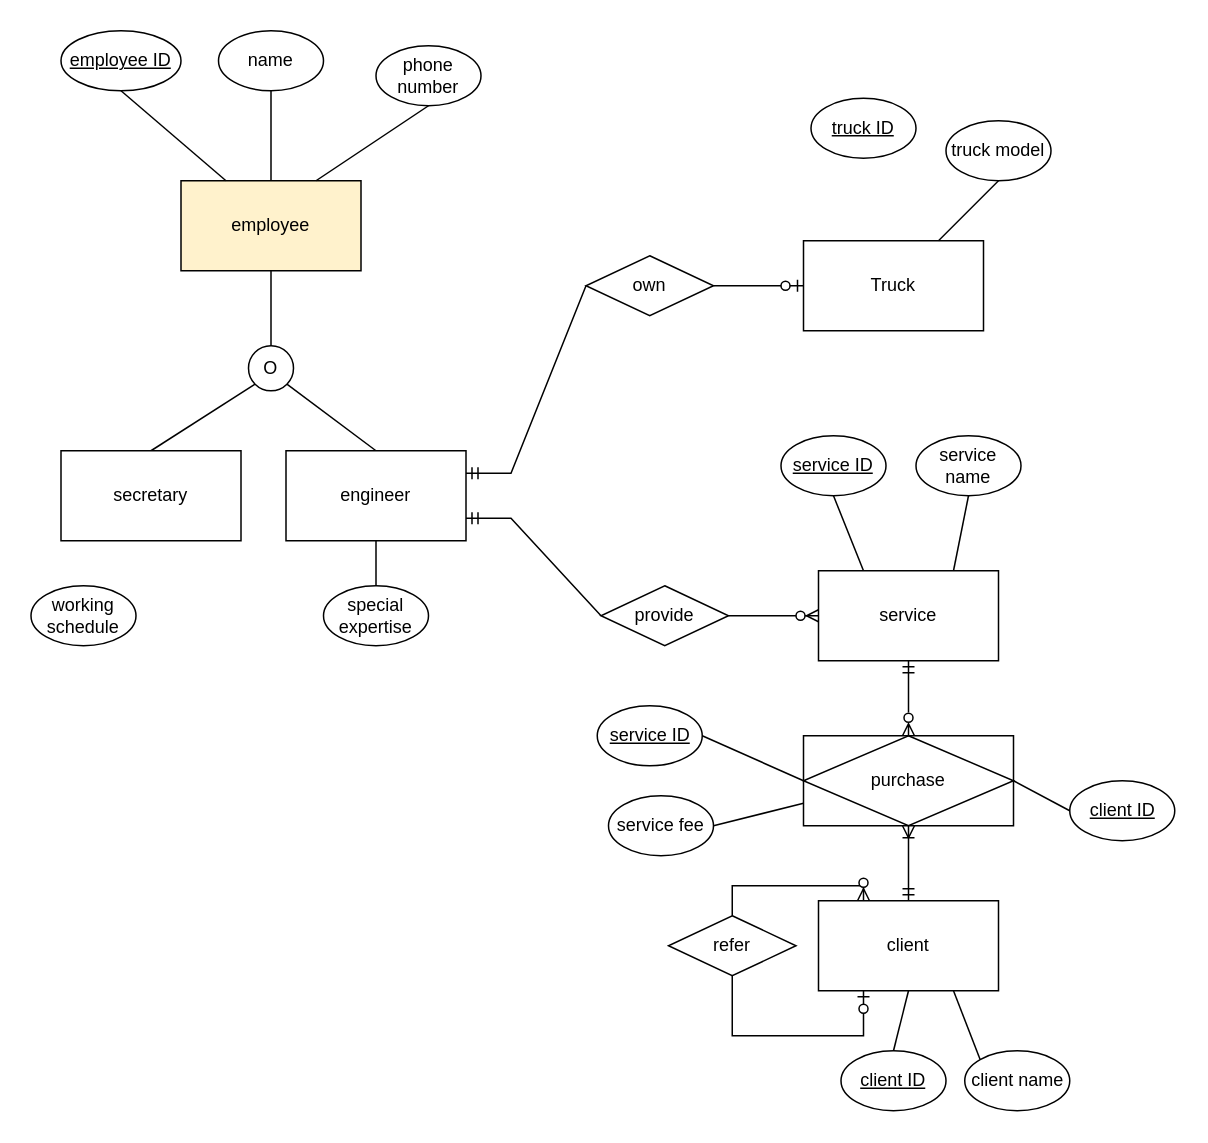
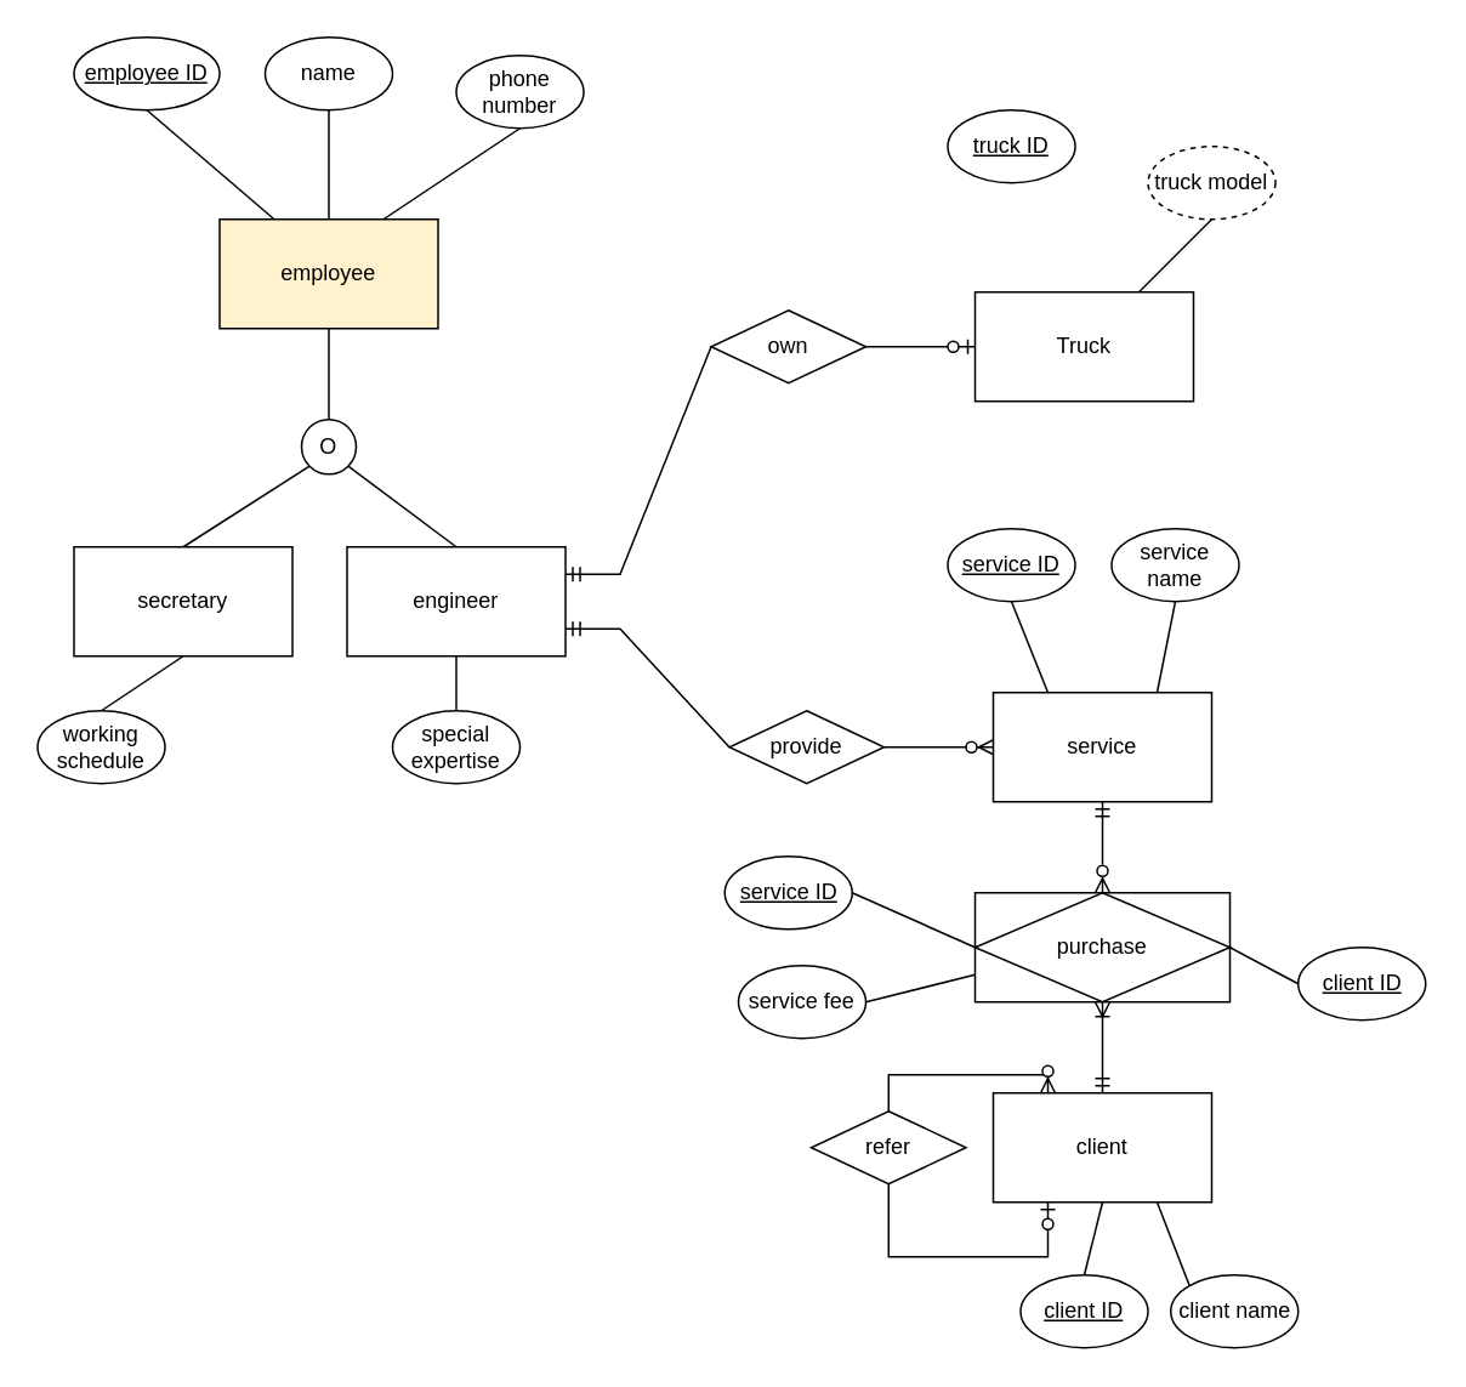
  <mxCell id="0" />
  <mxCell id="1" parent="0" />
  <mxCell id="2" value="" style="fontSize=12;html=1;endArrow=ERmandOne;rounded=0;labelBackgroundColor=default;strokeColor=default;fontFamily=Helvetica;fontColor=default;shape=connector;exitX=0;exitY=0.5;exitDx=0;exitDy=0;entryX=1;entryY=0.25;entryDx=0;entryDy=0;" parent="1" source="21" target="8" edge="1"><mxGeometry width="100" height="100" relative="1" as="geometry"><mxPoint x="370" y="329.5" as="sourcePoint" /><mxPoint x="350" y="360" as="targetPoint" /><Array as="points"><mxPoint x="340" y="315" /></Array></mxGeometry></mxCell>
  <mxCell id="3" value="employee" style="rounded=0;whiteSpace=wrap;html=1;fillColor=#fff2cc;" parent="1" vertex="1"><mxGeometry x="120" y="120" width="120" height="60" as="geometry" /></mxCell>
  <mxCell id="4" value="O" style="ellipse;whiteSpace=wrap;html=1;aspect=fixed;" parent="1" vertex="1"><mxGeometry x="165" y="230" width="30" height="30" as="geometry" /></mxCell>
  <mxCell id="5" value="" style="endArrow=none;html=1;rounded=0;entryX=0.5;entryY=1;entryDx=0;entryDy=0;exitX=0.5;exitY=0;exitDx=0;exitDy=0;" parent="1" source="4" target="3" edge="1"><mxGeometry width="50" height="50" relative="1" as="geometry"><mxPoint x="220" y="230" as="sourcePoint" /><mxPoint x="200" y="190" as="targetPoint" /></mxGeometry></mxCell>
  <mxCell id="6" value="" style="endArrow=none;html=1;rounded=0;entryX=0;entryY=1;entryDx=0;entryDy=0;exitX=0.5;exitY=0;exitDx=0;exitDy=0;" parent="1" source="9" target="4" edge="1"><mxGeometry width="50" height="50" relative="1" as="geometry"><mxPoint x="115" y="300" as="sourcePoint" /><mxPoint x="165" y="250" as="targetPoint" /></mxGeometry></mxCell>
  <mxCell id="7" value="" style="endArrow=none;html=1;rounded=0;exitX=1;exitY=1;exitDx=0;exitDy=0;entryX=0.5;entryY=0;entryDx=0;entryDy=0;" parent="1" source="4" target="8" edge="1"><mxGeometry width="50" height="50" relative="1" as="geometry"><mxPoint x="195" y="250" as="sourcePoint" /><mxPoint x="240" y="300" as="targetPoint" /></mxGeometry></mxCell>
  <mxCell id="8" value="engineer" style="rounded=0;whiteSpace=wrap;html=1;" parent="1" vertex="1"><mxGeometry x="190" y="300" width="120" height="60" as="geometry" /></mxCell>
  <mxCell id="9" value="secretary" style="rounded=0;whiteSpace=wrap;html=1;" parent="1" vertex="1"><mxGeometry x="40" y="300" width="120" height="60" as="geometry" /></mxCell>
  <mxCell id="10" value="" style="endArrow=none;html=1;rounded=0;exitX=0.75;exitY=0;exitDx=0;exitDy=0;entryX=0.5;entryY=1;entryDx=0;entryDy=0;" parent="1" source="3" target="13" edge="1"><mxGeometry width="50" height="50" relative="1" as="geometry"><mxPoint x="220" y="120" as="sourcePoint" /><mxPoint x="270" y="70" as="targetPoint" /><Array as="points"><mxPoint x="240" y="100" /></Array></mxGeometry></mxCell>
  <mxCell id="11" value="" style="endArrow=none;html=1;rounded=0;exitX=0.5;exitY=0;exitDx=0;exitDy=0;entryX=0.5;entryY=1;entryDx=0;entryDy=0;" parent="1" source="3" target="14" edge="1"><mxGeometry width="50" height="50" relative="1" as="geometry"><mxPoint x="230" y="70" as="sourcePoint" /><mxPoint x="230" y="10" as="targetPoint" /></mxGeometry></mxCell>
  <mxCell id="12" value="" style="endArrow=none;html=1;rounded=0;exitX=0.25;exitY=0;exitDx=0;exitDy=0;entryX=0.5;entryY=1;entryDx=0;entryDy=0;" parent="1" source="3" target="15" edge="1"><mxGeometry width="50" height="50" relative="1" as="geometry"><mxPoint x="100" y="130" as="sourcePoint" /><mxPoint x="50" y="70" as="targetPoint" /></mxGeometry></mxCell>
  <mxCell id="13" value="phone number" style="ellipse;whiteSpace=wrap;html=1;" parent="1" vertex="1"><mxGeometry x="250" y="30" width="70" height="40" as="geometry" /></mxCell>
  <mxCell id="14" value="name" style="ellipse;whiteSpace=wrap;html=1;" parent="1" vertex="1"><mxGeometry x="145" y="20" width="70" height="40" as="geometry" /></mxCell>
  <mxCell id="15" value="&lt;u&gt;employee ID&lt;/u&gt;" style="ellipse;whiteSpace=wrap;html=1;" parent="1" vertex="1"><mxGeometry x="40" y="20" width="80" height="40" as="geometry" /></mxCell>
  <mxCell id="16" value="special expertise" style="ellipse;whiteSpace=wrap;html=1;" parent="1" vertex="1"><mxGeometry x="215" y="390" width="70" height="40" as="geometry" /></mxCell>
+ <mxCell id="17" value="" style="endArrow=none;html=1;rounded=0;entryX=0.5;entryY=1;entryDx=0;entryDy=0;exitX=0.5;exitY=0;exitDx=0;exitDy=0;" parent="1" source="19" target="9" edge="1"><mxGeometry width="50" height="50" relative="1" as="geometry"><mxPoint x="60" y="390" as="sourcePoint" /><mxPoint x="90" y="360" as="targetPoint" /></mxGeometry></mxCell>
  <mxCell id="18" value="" style="endArrow=none;html=1;rounded=0;entryX=0.5;entryY=1;entryDx=0;entryDy=0;exitX=0.5;exitY=0;exitDx=0;exitDy=0;" parent="1" source="16" target="8" edge="1"><mxGeometry width="50" height="50" relative="1" as="geometry"><mxPoint x="240" y="390" as="sourcePoint" /><mxPoint x="240" y="360" as="targetPoint" /></mxGeometry></mxCell>
  <mxCell id="19" value="working schedule" style="ellipse;whiteSpace=wrap;html=1;" parent="1" vertex="1"><mxGeometry x="20" y="390" width="70" height="40" as="geometry" /></mxCell>
  <mxCell id="20" value="Truck" style="rounded=0;whiteSpace=wrap;html=1;" parent="1" vertex="1"><mxGeometry x="535" y="160" width="120" height="60" as="geometry" /></mxCell>
  <mxCell id="21" value="own" style="shape=rhombus;perimeter=rhombusPerimeter;whiteSpace=wrap;html=1;align=center;fontFamily=Helvetica;fontSize=12;fontColor=default;" parent="1" vertex="1"><mxGeometry x="390" y="170" width="85" height="40" as="geometry" /></mxCell>
  <mxCell id="22" value="" style="edgeStyle=entityRelationEdgeStyle;fontSize=12;html=1;endArrow=ERzeroToOne;endFill=1;rounded=0;labelBackgroundColor=default;strokeColor=default;fontFamily=Helvetica;fontColor=default;shape=connector;entryX=0;entryY=0.5;entryDx=0;entryDy=0;exitX=1;exitY=0.5;exitDx=0;exitDy=0;" parent="1" source="21" target="20" edge="1"><mxGeometry width="100" height="100" relative="1" as="geometry"><mxPoint x="480" y="190" as="sourcePoint" /><mxPoint x="527.5" y="189.5" as="targetPoint" /></mxGeometry></mxCell>
- <mxCell id="23" value="&lt;u&gt;truck ID&lt;/u&gt;" style="ellipse;whiteSpace=wrap;html=1;" parent="1" vertex="1"><mxGeometry x="540" y="65" width="70" height="40" as="geometry" /></mxCell>
+ <mxCell id="23" value="&lt;u&gt;truck ID&lt;/u&gt;" style="ellipse;whiteSpace=wrap;html=1;" parent="1" vertex="1"><mxGeometry x="520" y="60" width="70" height="40" as="geometry" /></mxCell>
  <mxCell id="24" value="" style="endArrow=none;html=1;rounded=0;labelBackgroundColor=default;strokeColor=default;fontFamily=Helvetica;fontSize=12;fontColor=default;shape=connector;entryX=0.5;entryY=1;entryDx=0;entryDy=0;exitX=0.75;exitY=0;exitDx=0;exitDy=0;" parent="1" source="20" target="25" edge="1"><mxGeometry width="50" height="50" relative="1" as="geometry"><mxPoint x="615" y="150" as="sourcePoint" /><mxPoint x="665" y="100" as="targetPoint" /></mxGeometry></mxCell>
- <mxCell id="25" value="truck model" style="ellipse;whiteSpace=wrap;html=1;" parent="1" vertex="1"><mxGeometry x="630" y="80" width="70" height="40" as="geometry" /></mxCell>
+ <mxCell id="25" value="truck model" style="ellipse;whiteSpace=wrap;html=1;dashed=1;" parent="1" vertex="1"><mxGeometry x="630" y="80" width="70" height="40" as="geometry" /></mxCell>
  <mxCell id="26" value="" style="fontSize=12;html=1;endArrow=ERmandOne;rounded=0;labelBackgroundColor=default;strokeColor=default;fontFamily=Helvetica;fontColor=default;shape=connector;entryX=1;entryY=0.75;entryDx=0;entryDy=0;exitX=0;exitY=0.5;exitDx=0;exitDy=0;" parent="1" source="28" target="8" edge="1"><mxGeometry width="100" height="100" relative="1" as="geometry"><mxPoint x="370" y="410" as="sourcePoint" /><mxPoint x="310" y="345" as="targetPoint" /><Array as="points"><mxPoint x="340" y="345" /></Array></mxGeometry></mxCell>
  <mxCell id="27" value="service" style="rounded=0;whiteSpace=wrap;html=1;" parent="1" vertex="1"><mxGeometry x="545" y="380" width="120" height="60" as="geometry" /></mxCell>
  <mxCell id="28" value="provide" style="shape=rhombus;perimeter=rhombusPerimeter;whiteSpace=wrap;html=1;align=center;fontFamily=Helvetica;fontSize=12;fontColor=default;" parent="1" vertex="1"><mxGeometry x="400" y="390" width="85" height="40" as="geometry" /></mxCell>
  <mxCell id="29" value="&lt;u&gt;service ID&lt;/u&gt;" style="ellipse;whiteSpace=wrap;html=1;" parent="1" vertex="1"><mxGeometry x="520" y="290" width="70" height="40" as="geometry" /></mxCell>
  <mxCell id="30" value="" style="endArrow=none;html=1;rounded=0;exitX=0.25;exitY=0;exitDx=0;exitDy=0;entryX=0.5;entryY=1;entryDx=0;entryDy=0;" parent="1" source="27" target="29" edge="1"><mxGeometry width="50" height="50" relative="1" as="geometry"><mxPoint x="580" y="380" as="sourcePoint" /><mxPoint x="530" y="320" as="targetPoint" /></mxGeometry></mxCell>
  <mxCell id="31" value="" style="endArrow=none;html=1;rounded=0;labelBackgroundColor=default;strokeColor=default;fontFamily=Helvetica;fontSize=12;fontColor=default;shape=connector;entryX=0.5;entryY=1;entryDx=0;entryDy=0;exitX=0.75;exitY=0;exitDx=0;exitDy=0;" parent="1" source="27" target="32" edge="1"><mxGeometry width="50" height="50" relative="1" as="geometry"><mxPoint x="615" y="380" as="sourcePoint" /><mxPoint x="665" y="330" as="targetPoint" /></mxGeometry></mxCell>
  <mxCell id="32" value="service name" style="ellipse;whiteSpace=wrap;html=1;" parent="1" vertex="1"><mxGeometry x="610" y="290" width="70" height="40" as="geometry" /></mxCell>
  <mxCell id="33" value="" style="edgeStyle=entityRelationEdgeStyle;fontSize=12;html=1;endArrow=ERzeroToMany;endFill=1;rounded=0;labelBackgroundColor=default;strokeColor=default;fontFamily=Helvetica;fontColor=default;shape=connector;entryX=0;entryY=0.5;entryDx=0;entryDy=0;exitX=1;exitY=0.5;exitDx=0;exitDy=0;" parent="1" source="28" target="27" edge="1"><mxGeometry width="100" height="100" relative="1" as="geometry"><mxPoint x="392.5" y="570" as="sourcePoint" /><mxPoint x="440" y="570" as="targetPoint" /></mxGeometry></mxCell>
  <mxCell id="34" value="client" style="rounded=0;whiteSpace=wrap;html=1;" parent="1" vertex="1"><mxGeometry x="545" y="600" width="120" height="60" as="geometry" /></mxCell>
  <mxCell id="35" value="&lt;u&gt;client ID&lt;/u&gt;" style="ellipse;whiteSpace=wrap;html=1;" parent="1" vertex="1"><mxGeometry x="560" y="700" width="70" height="40" as="geometry" /></mxCell>
  <mxCell id="36" value="" style="endArrow=none;html=1;rounded=0;entryX=0.5;entryY=1;entryDx=0;entryDy=0;exitX=0.5;exitY=0;exitDx=0;exitDy=0;" parent="1" source="35" target="34" edge="1"><mxGeometry width="50" height="50" relative="1" as="geometry"><mxPoint x="612.5" y="620" as="sourcePoint" /><mxPoint x="562.5" y="560" as="targetPoint" /></mxGeometry></mxCell>
  <mxCell id="37" value="" style="endArrow=none;html=1;rounded=0;labelBackgroundColor=default;strokeColor=default;fontFamily=Helvetica;fontSize=12;fontColor=default;shape=connector;entryX=0.75;entryY=1;entryDx=0;entryDy=0;exitX=0;exitY=0;exitDx=0;exitDy=0;" parent="1" source="38" target="34" edge="1"><mxGeometry width="50" height="50" relative="1" as="geometry"><mxPoint x="582.5" y="610" as="sourcePoint" /><mxPoint x="632.5" y="560" as="targetPoint" /></mxGeometry></mxCell>
  <mxCell id="38" value="client name" style="ellipse;whiteSpace=wrap;html=1;" parent="1" vertex="1"><mxGeometry x="642.5" y="700" width="70" height="40" as="geometry" /></mxCell>
  <mxCell id="39" value="" style="edgeStyle=orthogonalEdgeStyle;fontSize=12;html=1;endArrow=ERmandOne;rounded=0;labelBackgroundColor=default;strokeColor=default;fontFamily=Helvetica;fontColor=default;shape=connector;entryX=0.5;entryY=1;entryDx=0;entryDy=0;exitX=0.5;exitY=0;exitDx=0;exitDy=0;startArrow=ERzeroToMany;startFill=0;endFill=0;" parent="1" source="41" target="27" edge="1"><mxGeometry width="100" height="100" relative="1" as="geometry"><mxPoint x="475" y="580" as="sourcePoint" /><mxPoint x="475" y="480" as="targetPoint" /></mxGeometry></mxCell>
  <mxCell id="40" value="" style="edgeStyle=orthogonalEdgeStyle;fontSize=12;html=1;endArrow=ERmandOne;endFill=0;rounded=0;labelBackgroundColor=default;strokeColor=default;fontFamily=Helvetica;fontColor=default;shape=connector;entryX=0.5;entryY=0;entryDx=0;entryDy=0;exitX=0.5;exitY=1;exitDx=0;exitDy=0;startArrow=ERoneToMany;startFill=0;" parent="1" source="41" target="34" edge="1"><mxGeometry width="100" height="100" relative="1" as="geometry"><mxPoint x="330" y="580" as="sourcePoint" /><mxPoint x="370" y="660" as="targetPoint" /></mxGeometry></mxCell>
  <mxCell id="41" value="purchase" style="shape=associativeEntity;whiteSpace=wrap;html=1;align=center;fontFamily=Helvetica;fontSize=12;fontColor=default;curved=1;" parent="1" vertex="1"><mxGeometry x="535" y="490" width="140" height="60" as="geometry" /></mxCell>
  <mxCell id="42" value="" style="endArrow=none;html=1;rounded=0;labelBackgroundColor=default;strokeColor=default;fontFamily=Helvetica;fontSize=12;fontColor=default;shape=connector;entryX=0;entryY=0.75;entryDx=0;entryDy=0;exitX=1;exitY=0.5;exitDx=0;exitDy=0;" parent="1" source="43" target="41" edge="1"><mxGeometry relative="1" as="geometry"><mxPoint x="470" y="560" as="sourcePoint" /><mxPoint x="520" y="540" as="targetPoint" /></mxGeometry></mxCell>
  <mxCell id="43" value="service fee" style="ellipse;whiteSpace=wrap;html=1;" parent="1" vertex="1"><mxGeometry x="405" y="530" width="70" height="40" as="geometry" /></mxCell>
  <mxCell id="44" value="refer" style="shape=rhombus;perimeter=rhombusPerimeter;whiteSpace=wrap;html=1;align=center;fontFamily=Helvetica;fontSize=12;fontColor=default;" parent="1" vertex="1"><mxGeometry x="445" y="610" width="85" height="40" as="geometry" /></mxCell>
  <mxCell id="45" value="" style="edgeStyle=orthogonalEdgeStyle;fontSize=12;html=1;endArrow=ERzeroToMany;endFill=1;rounded=0;labelBackgroundColor=default;strokeColor=default;fontFamily=Helvetica;fontColor=default;shape=connector;exitX=0.5;exitY=0;exitDx=0;exitDy=0;entryX=0.25;entryY=0;entryDx=0;entryDy=0;" parent="1" source="44" target="34" edge="1"><mxGeometry width="100" height="100" relative="1" as="geometry"><mxPoint x="360" y="620" as="sourcePoint" /><mxPoint x="500" y="580" as="targetPoint" /></mxGeometry></mxCell>
  <mxCell id="46" value="" style="edgeStyle=orthogonalEdgeStyle;fontSize=12;html=1;endArrow=ERzeroToOne;endFill=1;rounded=0;labelBackgroundColor=default;strokeColor=default;fontFamily=Helvetica;fontColor=default;shape=connector;exitX=0.5;exitY=1;exitDx=0;exitDy=0;entryX=0.25;entryY=1;entryDx=0;entryDy=0;" parent="1" source="44" target="34" edge="1"><mxGeometry width="100" height="100" relative="1" as="geometry"><mxPoint x="460" y="680" as="sourcePoint" /><mxPoint x="540" y="680" as="targetPoint" /><Array as="points"><mxPoint x="488" y="690" /><mxPoint x="575" y="690" /></Array></mxGeometry></mxCell>
  <mxCell id="47" value="&lt;u&gt;service ID&lt;/u&gt;" style="ellipse;whiteSpace=wrap;html=1;" vertex="1" parent="1"><mxGeometry x="397.5" y="470" width="70" height="40" as="geometry" /></mxCell>
  <mxCell id="48" value="" style="endArrow=none;html=1;rounded=0;exitX=0;exitY=0.5;exitDx=0;exitDy=0;entryX=1;entryY=0.5;entryDx=0;entryDy=0;" edge="1" parent="1" target="47" source="41"><mxGeometry width="50" height="50" relative="1" as="geometry"><mxPoint x="472" y="525" as="sourcePoint" /><mxPoint x="260" y="510" as="targetPoint" /></mxGeometry></mxCell>
  <mxCell id="49" value="&lt;u&gt;client ID&lt;/u&gt;" style="ellipse;whiteSpace=wrap;html=1;" vertex="1" parent="1"><mxGeometry x="712.5" y="520" width="70" height="40" as="geometry" /></mxCell>
  <mxCell id="50" value="" style="endArrow=none;html=1;rounded=0;entryX=1;entryY=0.5;entryDx=0;entryDy=0;exitX=0;exitY=0.5;exitDx=0;exitDy=0;" edge="1" parent="1" source="49" target="41"><mxGeometry width="50" height="50" relative="1" as="geometry"><mxPoint x="922.5" y="440" as="sourcePoint" /><mxPoint x="740" y="510" as="targetPoint" /></mxGeometry></mxCell>
